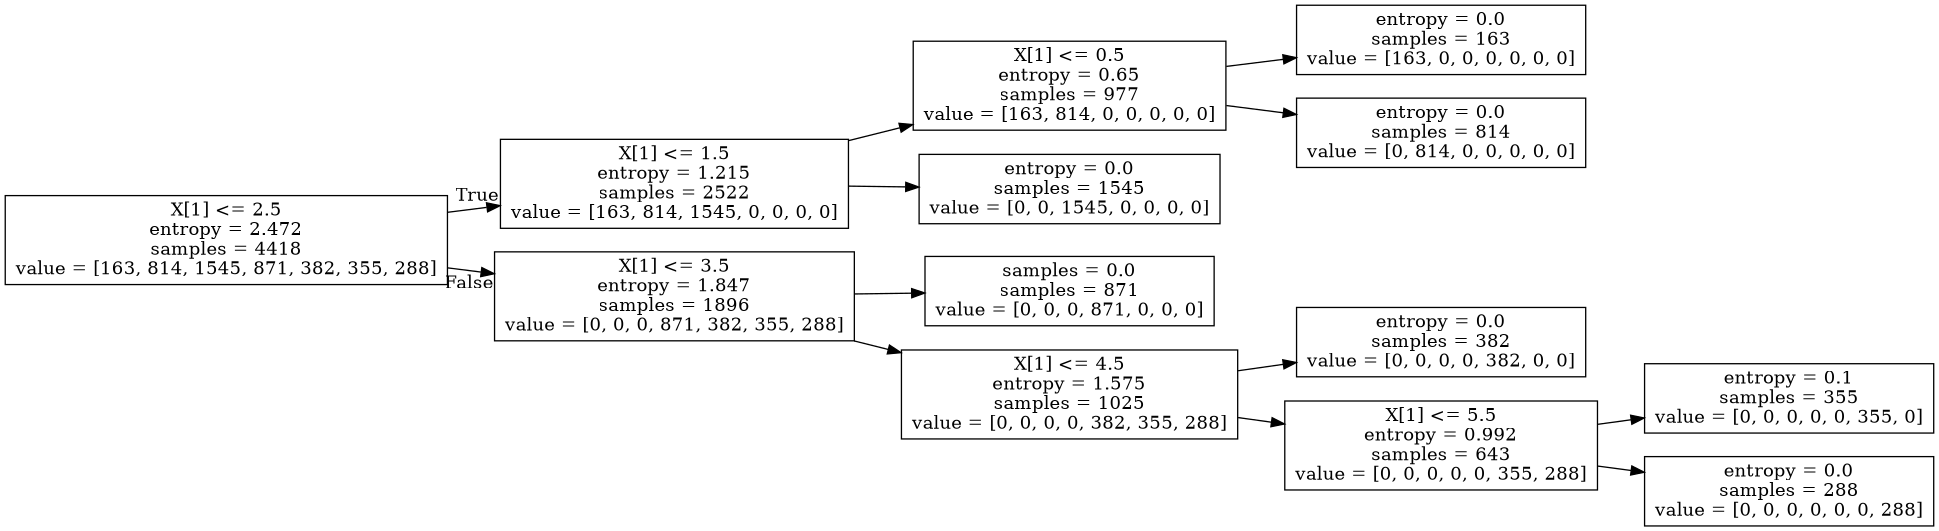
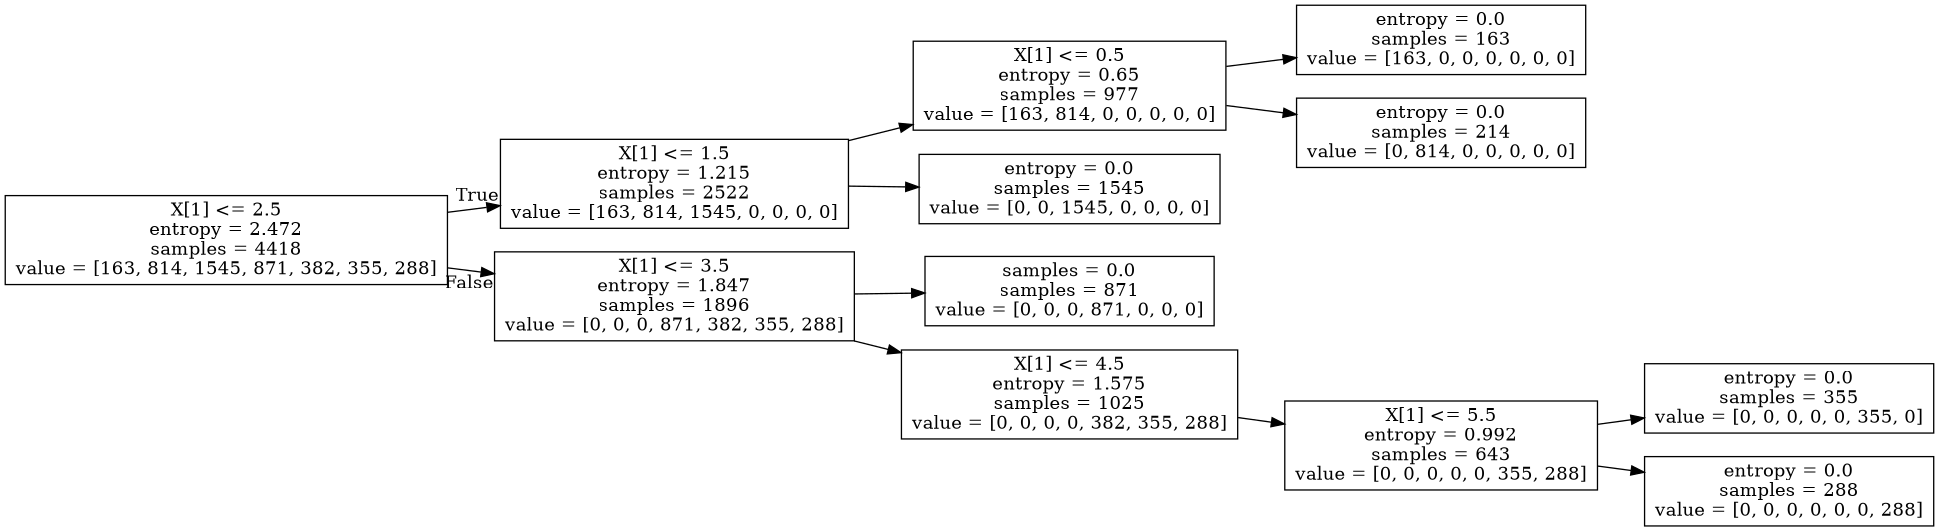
  digraph {
    rankdir=LR
    node [shape=box]
    n1 [label="X[1] <= 2.5\nentropy = 2.472\nsamples = 4418\nvalue = [163, 814, 1545, 871, 382, 355, 288]"]
    n2 [label="X[1] <= 1.5\nentropy = 1.215\nsamples = 2522\nvalue = [163, 814, 1545, 0, 0, 0, 0]"]
    n3 [label="X[1] <= 3.5\nentropy = 1.847\nsamples = 1896\nvalue = [0, 0, 0, 871, 382, 355, 288]"]
    n4 [label="X[1] <= 0.5\nentropy = 0.65\nsamples = 977\nvalue = [163, 814, 0, 0, 0, 0, 0]"]
    n5 [label="entropy = 0.0\nsamples = 1545\nvalue = [0, 0, 1545, 0, 0, 0, 0]"]
    n6 [label="samples = 0.0\nsamples = 871\nvalue = [0, 0, 0, 871, 0, 0, 0]"]
    n7 [label="X[1] <= 4.5\nentropy = 1.575\nsamples = 1025\nvalue = [0, 0, 0, 0, 382, 355, 288]"]
    n8 [label="entropy = 0.0\nsamples = 163\nvalue = [163, 0, 0, 0, 0, 0, 0]"]
-   n9 [label="entropy = 0.0\nsamples = 814\nvalue = [0, 814, 0, 0, 0, 0, 0]"]
-   n10 [label="entropy = 0.0\nsamples = 382\nvalue = [0, 0, 0, 0, 382, 0, 0]"]
+   n9 [label="entropy = 0.0\nsamples = 214\nvalue = [0, 814, 0, 0, 0, 0, 0]"]
    n11 [label="X[1] <= 5.5\nentropy = 0.992\nsamples = 643\nvalue = [0, 0, 0, 0, 0, 355, 288]"]
-   n12 [label="entropy = 0.1\nsamples = 355\nvalue = [0, 0, 0, 0, 0, 355, 0]"]
+   n12 [label="entropy = 0.0\nsamples = 355\nvalue = [0, 0, 0, 0, 0, 355, 0]"]
    n13 [label="entropy = 0.0\nsamples = 288\nvalue = [0, 0, 0, 0, 0, 0, 288]"]
    n1 -> n2 [headlabel=True labelangle=45 labeldistance=2.5]
    n1 -> n3 [headlabel=False labelangle=-45 labeldistance=2.5]
    n2 -> n4
    n2 -> n5
    n3 -> n6
    n3 -> n7
    n4 -> n8
    n4 -> n9
-   n7 -> n10
    n7 -> n11
    n11 -> n12
    n11 -> n13
  }
